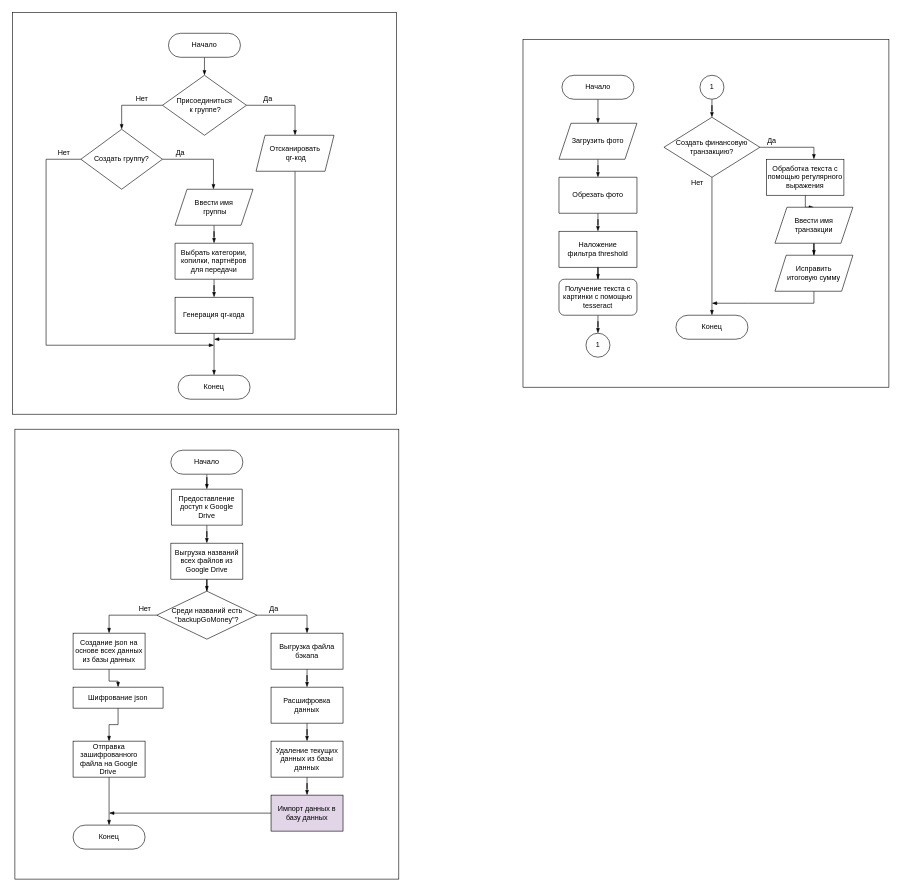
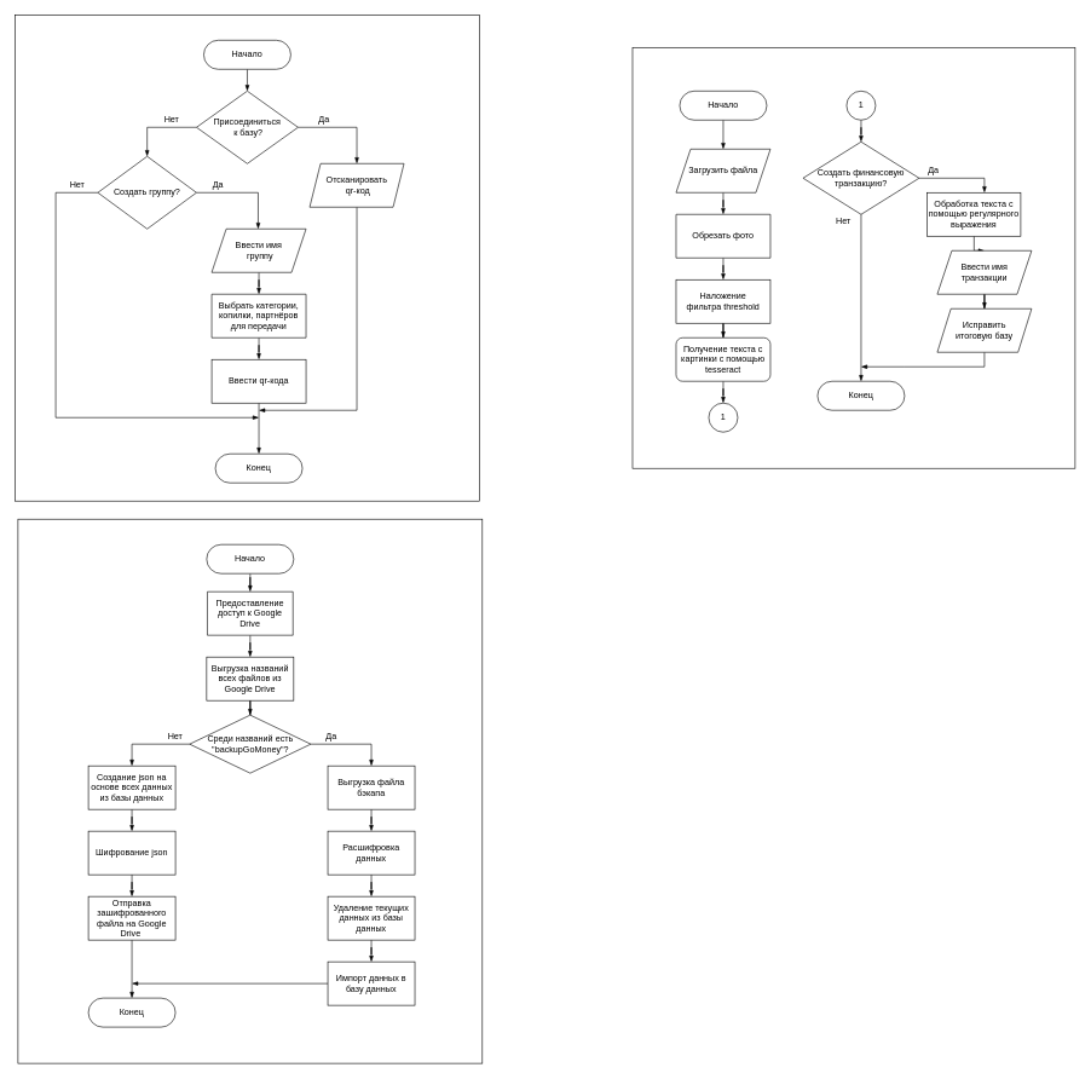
  <mxCell id="0" />
  <mxCell id="1" parent="0" />
  <mxCell id="2" value="" style="rounded=0;whiteSpace=wrap;html=1;" parent="1" vertex="1"><mxGeometry x="24" y="715" width="640" height="750" as="geometry" /></mxCell>
  <mxCell id="3" value="" style="rounded=0;whiteSpace=wrap;html=1;" parent="1" vertex="1"><mxGeometry x="871" y="65" width="610" height="580" as="geometry" /></mxCell>
  <mxCell id="4" value="" style="rounded=0;whiteSpace=wrap;html=1;" parent="1" vertex="1"><mxGeometry x="20" y="20" width="640" height="670" as="geometry" /></mxCell>
  <mxCell id="5" style="edgeStyle=orthogonalEdgeStyle;rounded=0;orthogonalLoop=1;jettySize=auto;html=1;endArrow=blockThin;endFill=1;" parent="1" source="6" target="9" edge="1"><mxGeometry relative="1" as="geometry"><Array as="points"><mxPoint x="340" y="115" /><mxPoint x="340" y="115" /></Array></mxGeometry></mxCell>
  <mxCell id="6" value="Начало" style="rounded=1;whiteSpace=wrap;html=1;fontSize=12;glass=0;strokeWidth=1;shadow=0;arcSize=50;" parent="1" vertex="1"><mxGeometry x="280" y="55" width="120" height="40" as="geometry" /></mxCell>
  <mxCell id="7" style="edgeStyle=orthogonalEdgeStyle;rounded=0;orthogonalLoop=1;jettySize=auto;html=1;endArrow=blockThin;endFill=1;" parent="1" source="9" target="12" edge="1"><mxGeometry relative="1" as="geometry"><Array as="points"><mxPoint x="202" y="175" /></Array></mxGeometry></mxCell>
  <mxCell id="8" style="edgeStyle=orthogonalEdgeStyle;rounded=0;orthogonalLoop=1;jettySize=auto;html=1;endArrow=blockThin;endFill=1;" parent="1" source="9" target="24" edge="1"><mxGeometry relative="1" as="geometry"><Array as="points"><mxPoint x="491" y="175" /></Array></mxGeometry></mxCell>
- <mxCell id="9" value="Присоединиться&lt;br&gt;&amp;nbsp;к группе?" style="rhombus;whiteSpace=wrap;html=1;" parent="1" vertex="1"><mxGeometry x="270" y="125" width="140" height="100" as="geometry" /></mxCell>
+ <mxCell id="9" value="Присоединиться&lt;br&gt;&amp;nbsp;к базу?" style="rhombus;whiteSpace=wrap;html=1;" parent="1" vertex="1"><mxGeometry x="270" y="125" width="140" height="100" as="geometry" /></mxCell>
  <mxCell id="10" style="edgeStyle=orthogonalEdgeStyle;rounded=0;orthogonalLoop=1;jettySize=auto;html=1;endArrow=blockThin;endFill=1;" parent="1" source="12" edge="1"><mxGeometry relative="1" as="geometry"><Array as="points"><mxPoint x="76" y="265" /><mxPoint x="76" y="575" /></Array><mxPoint x="356" y="575" as="targetPoint" /></mxGeometry></mxCell>
  <mxCell id="11" style="edgeStyle=orthogonalEdgeStyle;rounded=0;orthogonalLoop=1;jettySize=auto;html=1;endArrow=blockThin;endFill=1;" parent="1" source="12" target="17" edge="1"><mxGeometry relative="1" as="geometry"><Array as="points"><mxPoint x="355" y="265" /></Array></mxGeometry></mxCell>
  <mxCell id="12" value="Создать группу?" style="rhombus;whiteSpace=wrap;html=1;" parent="1" vertex="1"><mxGeometry x="134" y="215" width="136" height="100" as="geometry" /></mxCell>
  <mxCell id="13" value="Конец" style="rounded=1;whiteSpace=wrap;html=1;fontSize=12;glass=0;strokeWidth=1;shadow=0;arcSize=50;" parent="1" vertex="1"><mxGeometry x="296" y="625" width="120" height="40" as="geometry" /></mxCell>
  <mxCell id="14" value="Нет" style="text;html=1;strokeColor=none;fillColor=none;align=center;verticalAlign=middle;whiteSpace=wrap;rounded=0;" parent="1" vertex="1"><mxGeometry x="86" y="245" width="40" height="20" as="geometry" /></mxCell>
  <mxCell id="15" value="Нет" style="text;html=1;strokeColor=none;fillColor=none;align=center;verticalAlign=middle;whiteSpace=wrap;rounded=0;" parent="1" vertex="1"><mxGeometry x="216" y="155" width="40" height="20" as="geometry" /></mxCell>
  <mxCell id="16" style="edgeStyle=orthogonalEdgeStyle;rounded=0;orthogonalLoop=1;jettySize=auto;html=1;endArrow=blockThin;endFill=1;" parent="1" source="17" target="19" edge="1"><mxGeometry relative="1" as="geometry" /></mxCell>
- <mxCell id="17" value="Ввести имя&lt;br&gt;&amp;nbsp;группы" style="shape=parallelogram;perimeter=parallelogramPerimeter;whiteSpace=wrap;html=1;fixedSize=1;" parent="1" vertex="1"><mxGeometry x="291" y="315" width="130" height="60" as="geometry" /></mxCell>
+ <mxCell id="17" value="Ввести имя&lt;br&gt;&amp;nbsp;группу" style="shape=parallelogram;perimeter=parallelogramPerimeter;whiteSpace=wrap;html=1;fixedSize=1;" parent="1" vertex="1"><mxGeometry x="291" y="315" width="130" height="60" as="geometry" /></mxCell>
  <mxCell id="18" style="edgeStyle=orthogonalEdgeStyle;rounded=0;orthogonalLoop=1;jettySize=auto;html=1;endArrow=blockThin;endFill=1;" parent="1" source="19" target="21" edge="1"><mxGeometry relative="1" as="geometry" /></mxCell>
  <mxCell id="19" value="Выбрать категории, копилки, партнёров для передачи" style="shape=parallelogram;perimeter=parallelogramPerimeter;whiteSpace=wrap;html=1;fixedSize=1;size=-11;" parent="1" vertex="1"><mxGeometry x="291" y="405" width="130" height="60" as="geometry" /></mxCell>
  <mxCell id="20" style="edgeStyle=orthogonalEdgeStyle;rounded=0;orthogonalLoop=1;jettySize=auto;html=1;endArrow=blockThin;endFill=1;" parent="1" source="21" target="13" edge="1"><mxGeometry relative="1" as="geometry" /></mxCell>
- <mxCell id="21" value="Генерация qr-кода" style="rounded=0;whiteSpace=wrap;html=1;" parent="1" vertex="1"><mxGeometry x="291" y="495" width="130" height="60" as="geometry" /></mxCell>
+ <mxCell id="21" value="Ввести qr-кода" style="rounded=0;whiteSpace=wrap;html=1;" parent="1" vertex="1"><mxGeometry x="291" y="495" width="130" height="60" as="geometry" /></mxCell>
  <mxCell id="22" value="Да" style="text;html=1;strokeColor=none;fillColor=none;align=center;verticalAlign=middle;whiteSpace=wrap;rounded=0;" parent="1" vertex="1"><mxGeometry x="280" y="245" width="40" height="20" as="geometry" /></mxCell>
  <mxCell id="23" style="edgeStyle=orthogonalEdgeStyle;rounded=0;orthogonalLoop=1;jettySize=auto;html=1;endArrow=blockThin;endFill=1;exitX=0.5;exitY=1;exitDx=0;exitDy=0;" parent="1" source="24" edge="1"><mxGeometry relative="1" as="geometry"><Array as="points"><mxPoint x="491" y="565" /></Array><mxPoint x="356" y="565" as="targetPoint" /></mxGeometry></mxCell>
  <mxCell id="24" value="Отсканировать&lt;br&gt;&amp;nbsp;qr-код" style="shape=parallelogram;perimeter=parallelogramPerimeter;whiteSpace=wrap;html=1;fixedSize=1;size=15;" parent="1" vertex="1"><mxGeometry x="426" y="225" width="130" height="60" as="geometry" /></mxCell>
  <mxCell id="25" value="Да" style="text;html=1;strokeColor=none;fillColor=none;align=center;verticalAlign=middle;whiteSpace=wrap;rounded=0;" parent="1" vertex="1"><mxGeometry x="426" y="155" width="40" height="20" as="geometry" /></mxCell>
  <mxCell id="26" style="edgeStyle=orthogonalEdgeStyle;rounded=0;orthogonalLoop=1;jettySize=auto;html=1;endArrow=blockThin;endFill=1;" parent="1" source="27" target="29" edge="1"><mxGeometry relative="1" as="geometry" /></mxCell>
  <mxCell id="27" value="Начало" style="rounded=1;whiteSpace=wrap;html=1;fontSize=12;glass=0;strokeWidth=1;shadow=0;arcSize=50;" parent="1" vertex="1"><mxGeometry x="936" y="125" width="120" height="40" as="geometry" /></mxCell>
  <mxCell id="28" style="edgeStyle=orthogonalEdgeStyle;rounded=0;orthogonalLoop=1;jettySize=auto;html=1;endArrow=blockThin;endFill=1;" parent="1" source="29" target="31" edge="1"><mxGeometry relative="1" as="geometry" /></mxCell>
- <mxCell id="29" value="Загрузить фото" style="shape=parallelogram;perimeter=parallelogramPerimeter;whiteSpace=wrap;html=1;fixedSize=1;" parent="1" vertex="1"><mxGeometry x="931" y="205" width="130" height="60" as="geometry" /></mxCell>
+ <mxCell id="29" value="Загрузить файла" style="shape=parallelogram;perimeter=parallelogramPerimeter;whiteSpace=wrap;html=1;fixedSize=1;" parent="1" vertex="1"><mxGeometry x="931" y="205" width="130" height="60" as="geometry" /></mxCell>
  <mxCell id="30" style="edgeStyle=orthogonalEdgeStyle;rounded=0;orthogonalLoop=1;jettySize=auto;html=1;endArrow=blockThin;endFill=1;" parent="1" source="31" target="33" edge="1"><mxGeometry relative="1" as="geometry" /></mxCell>
  <mxCell id="31" value="Обрезать фото" style="shape=parallelogram;perimeter=parallelogramPerimeter;whiteSpace=wrap;html=1;fixedSize=1;size=4.547e-13;" parent="1" vertex="1"><mxGeometry x="931" y="295" width="130" height="60" as="geometry" /></mxCell>
  <mxCell id="32" style="edgeStyle=orthogonalEdgeStyle;rounded=0;orthogonalLoop=1;jettySize=auto;html=1;endArrow=blockThin;endFill=1;" parent="1" source="33" target="35" edge="1"><mxGeometry relative="1" as="geometry" /></mxCell>
  <mxCell id="33" value="Наложение фильтра&amp;nbsp;&lt;span style=&quot;background-color: rgb(255 , 255 , 255)&quot;&gt;threshold&lt;/span&gt;" style="rounded=0;whiteSpace=wrap;html=1;" parent="1" vertex="1"><mxGeometry x="931" y="385" width="130" height="60" as="geometry" /></mxCell>
  <mxCell id="34" style="edgeStyle=orthogonalEdgeStyle;rounded=0;orthogonalLoop=1;jettySize=auto;html=1;endArrow=blockThin;endFill=1;" parent="1" source="35" target="36" edge="1"><mxGeometry relative="1" as="geometry" /></mxCell>
  <mxCell id="35" value="Получение текста с картинки с помощью tesseract" style="whiteSpace=wrap;html=1;rounded=1;" parent="1" vertex="1"><mxGeometry x="931" y="465" width="130" height="60" as="geometry" /></mxCell>
  <mxCell id="36" value="1" style="ellipse;whiteSpace=wrap;html=1;aspect=fixed;" parent="1" vertex="1"><mxGeometry x="976" y="555" width="40" height="40" as="geometry" /></mxCell>
  <mxCell id="37" style="edgeStyle=orthogonalEdgeStyle;rounded=0;orthogonalLoop=1;jettySize=auto;html=1;endArrow=blockThin;endFill=1;" parent="1" source="38" target="41" edge="1"><mxGeometry relative="1" as="geometry" /></mxCell>
  <mxCell id="38" value="1" style="ellipse;whiteSpace=wrap;html=1;aspect=fixed;" parent="1" vertex="1"><mxGeometry x="1166" y="125" width="40" height="40" as="geometry" /></mxCell>
  <mxCell id="39" style="edgeStyle=orthogonalEdgeStyle;rounded=0;orthogonalLoop=1;jettySize=auto;html=1;endArrow=blockThin;endFill=1;" parent="1" source="41" target="43" edge="1"><mxGeometry relative="1" as="geometry"><Array as="points"><mxPoint x="1356" y="245" /></Array></mxGeometry></mxCell>
  <mxCell id="40" style="edgeStyle=orthogonalEdgeStyle;rounded=0;orthogonalLoop=1;jettySize=auto;html=1;endArrow=blockThin;endFill=1;" parent="1" source="41" target="48" edge="1"><mxGeometry relative="1" as="geometry" /></mxCell>
  <mxCell id="41" value="Создать финансовую транзакцию?" style="rhombus;whiteSpace=wrap;html=1;" parent="1" vertex="1"><mxGeometry x="1106" y="195" width="160" height="100" as="geometry" /></mxCell>
  <mxCell id="42" style="edgeStyle=orthogonalEdgeStyle;rounded=0;orthogonalLoop=1;jettySize=auto;html=1;endArrow=blockThin;endFill=1;" parent="1" source="43" target="45" edge="1"><mxGeometry relative="1" as="geometry" /></mxCell>
  <mxCell id="43" value="Обработка текста с помощью регулярного выражения" style="rounded=0;whiteSpace=wrap;html=1;" parent="1" vertex="1"><mxGeometry x="1277.25" y="265" width="128.75" height="60" as="geometry" /></mxCell>
  <mxCell id="44" style="edgeStyle=orthogonalEdgeStyle;rounded=0;orthogonalLoop=1;jettySize=auto;html=1;endArrow=blockThin;endFill=1;" parent="1" source="45" target="50" edge="1"><mxGeometry relative="1" as="geometry" /></mxCell>
  <mxCell id="45" value="Ввести имя транзакции" style="shape=parallelogram;perimeter=parallelogramPerimeter;whiteSpace=wrap;html=1;fixedSize=1;" parent="1" vertex="1"><mxGeometry x="1291" y="345" width="130" height="60" as="geometry" /></mxCell>
  <mxCell id="46" value="Да" style="text;html=1;strokeColor=none;fillColor=none;align=center;verticalAlign=middle;whiteSpace=wrap;rounded=0;" parent="1" vertex="1"><mxGeometry x="1266" y="225" width="40" height="20" as="geometry" /></mxCell>
  <mxCell id="47" value="Нет" style="text;html=1;strokeColor=none;fillColor=none;align=center;verticalAlign=middle;whiteSpace=wrap;rounded=0;" parent="1" vertex="1"><mxGeometry x="1142" y="295" width="40" height="20" as="geometry" /></mxCell>
  <mxCell id="48" value="Конец" style="rounded=1;whiteSpace=wrap;html=1;fontSize=12;glass=0;strokeWidth=1;shadow=0;arcSize=50;" parent="1" vertex="1"><mxGeometry x="1126" y="525" width="120" height="40" as="geometry" /></mxCell>
  <mxCell id="49" style="edgeStyle=orthogonalEdgeStyle;rounded=0;orthogonalLoop=1;jettySize=auto;html=1;endArrow=blockThin;endFill=1;" parent="1" source="50" edge="1"><mxGeometry relative="1" as="geometry"><Array as="points"><mxPoint x="1356" y="505" /><mxPoint x="1246" y="505" /></Array><mxPoint x="1186" y="505" as="targetPoint" /></mxGeometry></mxCell>
- <mxCell id="50" value="Исправить&lt;br&gt;итоговую сумму" style="shape=parallelogram;perimeter=parallelogramPerimeter;whiteSpace=wrap;html=1;fixedSize=1;size=18.75;" parent="1" vertex="1"><mxGeometry x="1291" y="425" width="130" height="60" as="geometry" /></mxCell>
+ <mxCell id="50" value="Исправить&lt;br&gt;итоговую базу" style="shape=parallelogram;perimeter=parallelogramPerimeter;whiteSpace=wrap;html=1;fixedSize=1;size=18.75;" parent="1" vertex="1"><mxGeometry x="1291" y="425" width="130" height="60" as="geometry" /></mxCell>
  <mxCell id="51" style="edgeStyle=orthogonalEdgeStyle;rounded=0;orthogonalLoop=1;jettySize=auto;html=1;endArrow=blockThin;endFill=1;" parent="1" source="52" target="54" edge="1"><mxGeometry relative="1" as="geometry" /></mxCell>
  <mxCell id="52" value="Начало" style="rounded=1;whiteSpace=wrap;html=1;fontSize=12;glass=0;strokeWidth=1;shadow=0;arcSize=50;" parent="1" vertex="1"><mxGeometry x="284" y="750" width="120" height="40" as="geometry" /></mxCell>
  <mxCell id="53" style="edgeStyle=orthogonalEdgeStyle;rounded=0;orthogonalLoop=1;jettySize=auto;html=1;endArrow=blockThin;endFill=1;" parent="1" source="54" target="56" edge="1"><mxGeometry relative="1" as="geometry" /></mxCell>
  <mxCell id="54" value="Предоставление доступ к Google Drive" style="shape=parallelogram;perimeter=parallelogramPerimeter;whiteSpace=wrap;html=1;fixedSize=1;size=-4;" parent="1" vertex="1"><mxGeometry x="285" y="815" width="118" height="60" as="geometry" /></mxCell>
  <mxCell id="55" style="edgeStyle=orthogonalEdgeStyle;rounded=0;orthogonalLoop=1;jettySize=auto;html=1;endArrow=blockThin;endFill=1;" parent="1" source="56" target="59" edge="1"><mxGeometry relative="1" as="geometry" /></mxCell>
  <mxCell id="56" value="Выгрузка названий всех файлов из Google Drive" style="rounded=0;whiteSpace=wrap;html=1;" parent="1" vertex="1"><mxGeometry x="284" y="905" width="120" height="60" as="geometry" /></mxCell>
  <mxCell id="57" style="edgeStyle=orthogonalEdgeStyle;rounded=0;orthogonalLoop=1;jettySize=auto;html=1;endArrow=blockThin;endFill=1;entryX=0.5;entryY=0;entryDx=0;entryDy=0;" parent="1" source="59" target="61" edge="1"><mxGeometry relative="1" as="geometry" /></mxCell>
  <mxCell id="58" style="edgeStyle=orthogonalEdgeStyle;rounded=0;orthogonalLoop=1;jettySize=auto;html=1;endArrow=blockThin;endFill=1;entryX=0.5;entryY=0;entryDx=0;entryDy=0;" parent="1" source="59" target="68" edge="1"><mxGeometry relative="1" as="geometry" /></mxCell>
  <mxCell id="59" value="Среди названий есть &quot;&lt;span style=&quot;background-color: rgb(255 , 255 , 255)&quot;&gt;backupGoMoney&quot;?&lt;/span&gt;" style="rhombus;whiteSpace=wrap;html=1;" parent="1" vertex="1"><mxGeometry x="260.5" y="985" width="167" height="80" as="geometry" /></mxCell>
  <mxCell id="60" style="edgeStyle=orthogonalEdgeStyle;rounded=0;orthogonalLoop=1;jettySize=auto;html=1;endArrow=blockThin;endFill=1;" parent="1" source="61" target="63" edge="1"><mxGeometry relative="1" as="geometry" /></mxCell>
  <mxCell id="61" value="Выгрузка файла бэкапа" style="rounded=0;whiteSpace=wrap;html=1;" parent="1" vertex="1"><mxGeometry x="451" y="1055" width="120" height="60" as="geometry" /></mxCell>
  <mxCell id="62" style="edgeStyle=orthogonalEdgeStyle;rounded=0;orthogonalLoop=1;jettySize=auto;html=1;endArrow=blockThin;endFill=1;" parent="1" source="63" target="65" edge="1"><mxGeometry relative="1" as="geometry" /></mxCell>
  <mxCell id="63" value="Расшифровка данных" style="rounded=0;whiteSpace=wrap;html=1;" parent="1" vertex="1"><mxGeometry x="451" y="1145" width="120" height="60" as="geometry" /></mxCell>
  <mxCell id="64" style="edgeStyle=orthogonalEdgeStyle;rounded=0;orthogonalLoop=1;jettySize=auto;html=1;endArrow=blockThin;endFill=1;" parent="1" source="65" target="66" edge="1"><mxGeometry relative="1" as="geometry" /></mxCell>
  <mxCell id="65" value="Удаление текущих данных из базы данных" style="rounded=0;whiteSpace=wrap;html=1;" parent="1" vertex="1"><mxGeometry x="451" y="1235" width="120" height="60" as="geometry" /></mxCell>
- <mxCell id="66" value="Импорт данных в базу данных" style="rounded=0;whiteSpace=wrap;html=1;fillColor=#e1d5e7;" parent="1" vertex="1"><mxGeometry x="451" y="1325" width="120" height="60" as="geometry" /></mxCell>
+ <mxCell id="66" value="Импорт данных в базу данных" style="rounded=0;whiteSpace=wrap;html=1;" parent="1" vertex="1"><mxGeometry x="451" y="1325" width="120" height="60" as="geometry" /></mxCell>
  <mxCell id="67" style="edgeStyle=orthogonalEdgeStyle;rounded=0;orthogonalLoop=1;jettySize=auto;html=1;endArrow=blockThin;endFill=1;" parent="1" source="68" target="70" edge="1"><mxGeometry relative="1" as="geometry" /></mxCell>
  <mxCell id="68" value="Создание json на основе всех данных из базы данных" style="rounded=0;whiteSpace=wrap;html=1;" parent="1" vertex="1"><mxGeometry x="121" y="1055" width="120" height="60" as="geometry" /></mxCell>
  <mxCell id="69" style="edgeStyle=orthogonalEdgeStyle;rounded=0;orthogonalLoop=1;jettySize=auto;html=1;endArrow=blockThin;endFill=1;" parent="1" source="70" target="72" edge="1"><mxGeometry relative="1" as="geometry" /></mxCell>
- <mxCell id="70" value="Шифрование json" style="rounded=0;whiteSpace=wrap;html=1;" parent="1" vertex="1"><mxGeometry x="121" y="1145" width="150" height="35" as="geometry" /></mxCell>
+ <mxCell id="70" value="Шифрование json" style="rounded=0;whiteSpace=wrap;html=1;" parent="1" vertex="1"><mxGeometry x="121" y="1145" width="120" height="60" as="geometry" /></mxCell>
  <mxCell id="71" style="edgeStyle=orthogonalEdgeStyle;rounded=0;orthogonalLoop=1;jettySize=auto;html=1;endArrow=blockThin;endFill=1;" parent="1" source="72" target="73" edge="1"><mxGeometry relative="1" as="geometry" /></mxCell>
  <mxCell id="72" value="Отправка зашифрованного файла на Google Drive&amp;nbsp;" style="rounded=0;whiteSpace=wrap;html=1;" parent="1" vertex="1"><mxGeometry x="121" y="1235" width="120" height="60" as="geometry" /></mxCell>
  <mxCell id="73" value="Конец" style="rounded=1;whiteSpace=wrap;html=1;fontSize=12;glass=0;strokeWidth=1;shadow=0;arcSize=50;" parent="1" vertex="1"><mxGeometry x="121" y="1375" width="120" height="40" as="geometry" /></mxCell>
  <mxCell id="74" value="Нет" style="text;html=1;strokeColor=none;fillColor=none;align=center;verticalAlign=middle;whiteSpace=wrap;rounded=0;" parent="1" vertex="1"><mxGeometry x="220.5" y="1005" width="40" height="20" as="geometry" /></mxCell>
  <mxCell id="75" value="Да" style="text;html=1;strokeColor=none;fillColor=none;align=center;verticalAlign=middle;whiteSpace=wrap;rounded=0;" parent="1" vertex="1"><mxGeometry x="436" y="1005" width="40" height="20" as="geometry" /></mxCell>
  <mxCell id="76" value="" style="endArrow=blockThin;html=1;exitX=0;exitY=0.5;exitDx=0;exitDy=0;endFill=1;" edge="1" parent="1" source="66"><mxGeometry width="50" height="50" relative="1" as="geometry"><mxPoint x="631" y="1305" as="sourcePoint" /><mxPoint x="181" y="1355" as="targetPoint" /></mxGeometry></mxCell>
